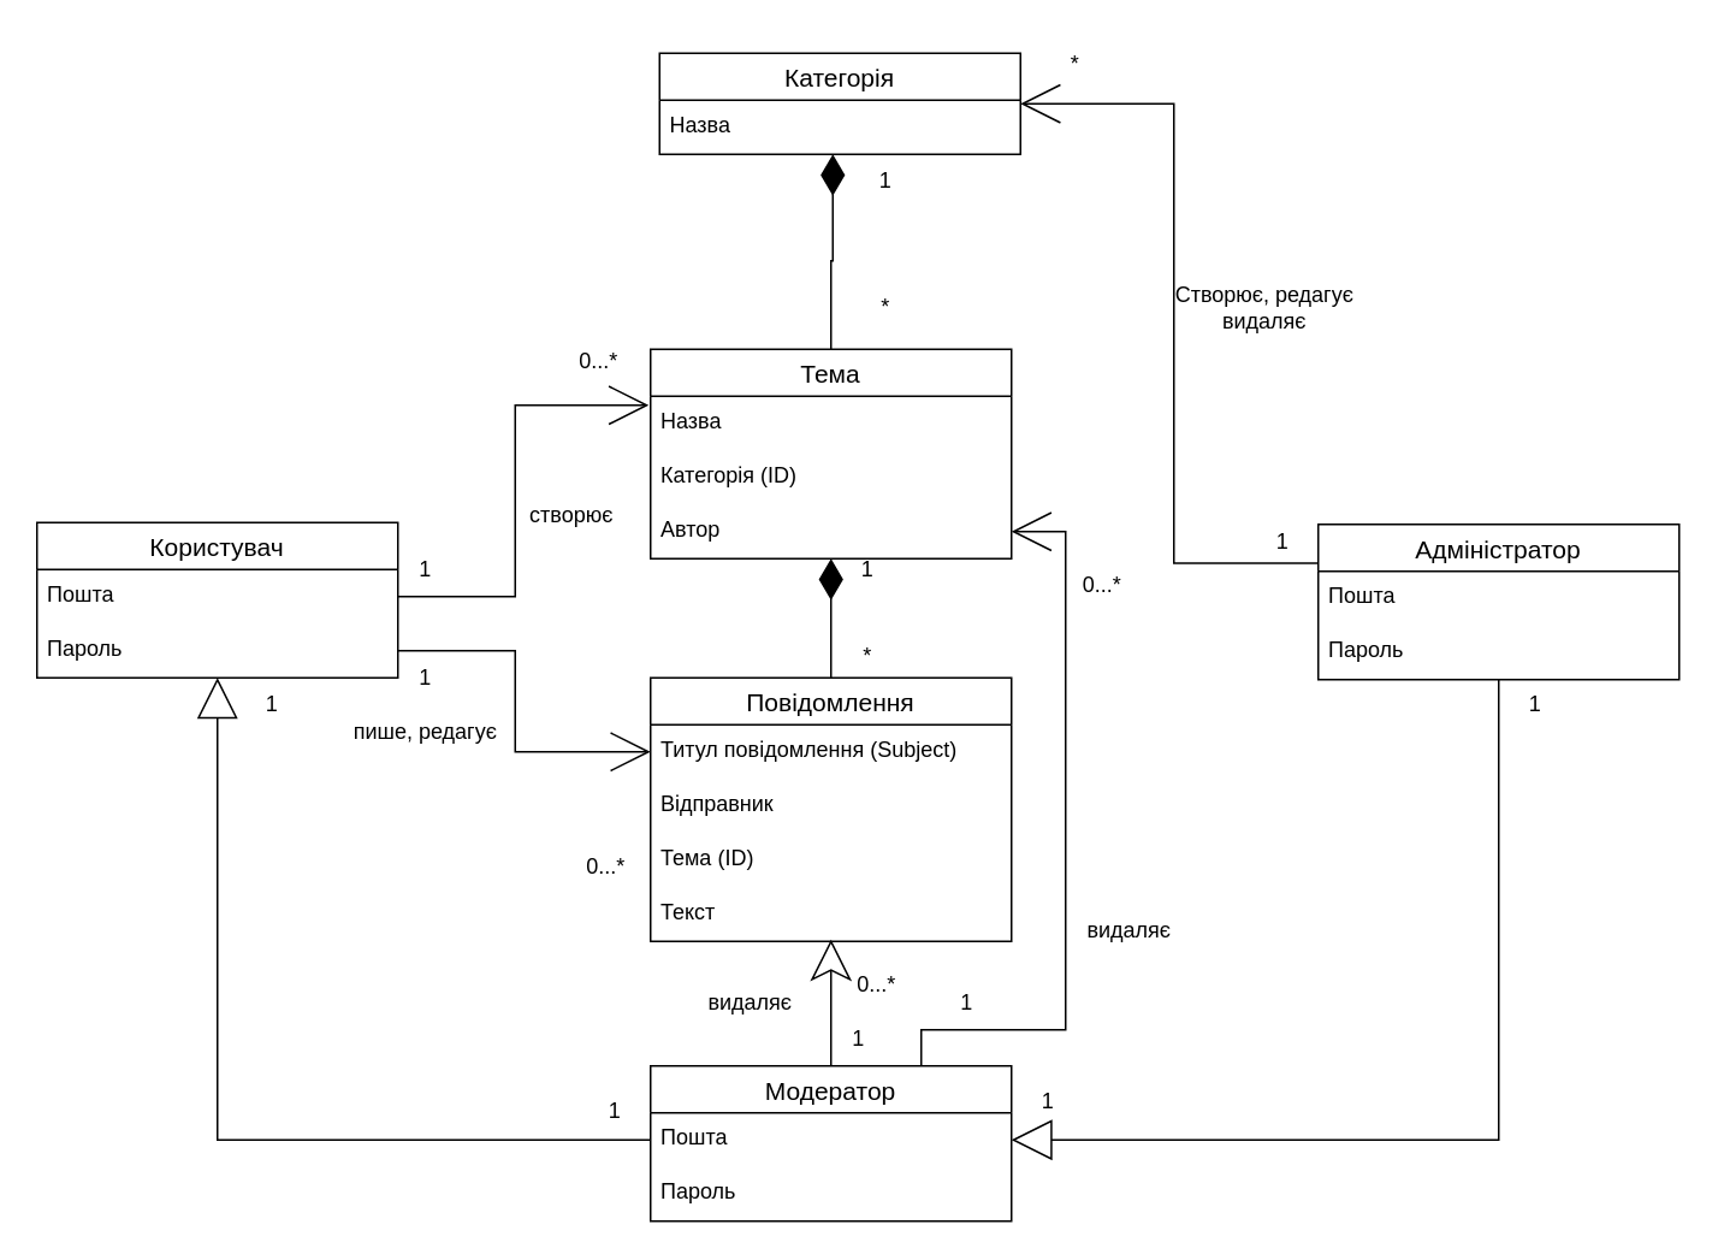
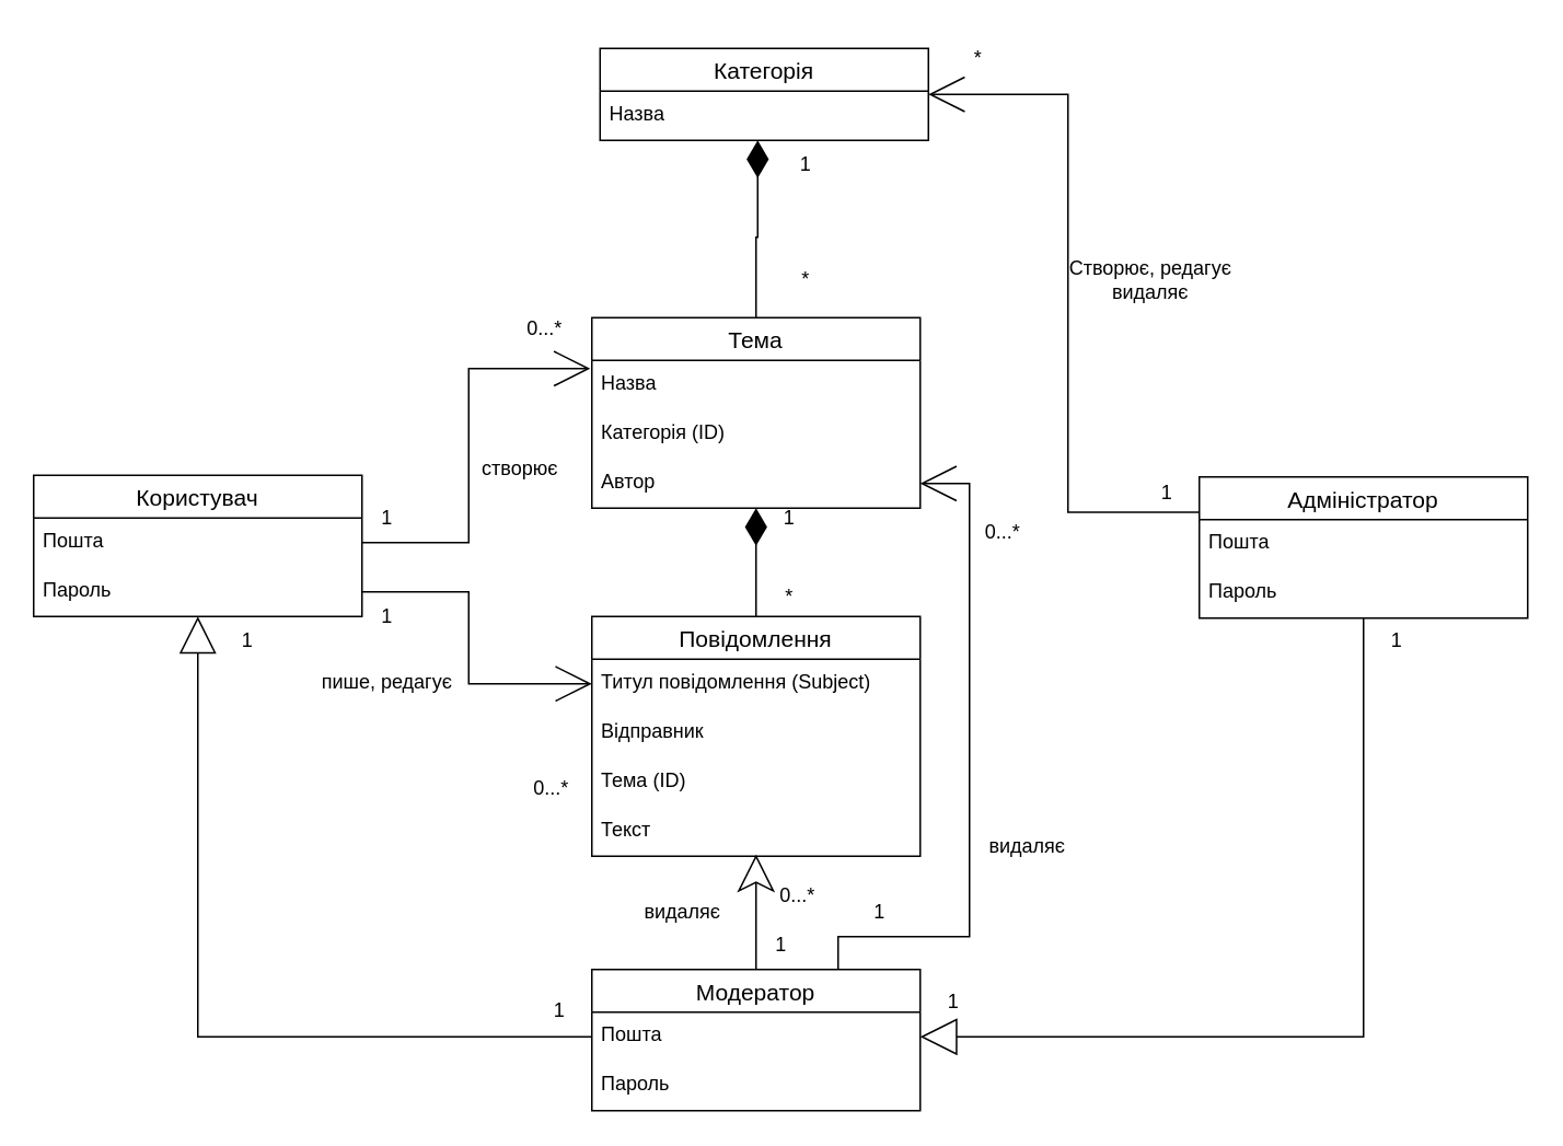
  <mxCell id="0" />
  <mxCell id="1" parent="0" />
  <mxCell id="2" value="Користувач" style="swimlane;fontStyle=0;childLayout=stackLayout;horizontal=1;startSize=26;horizontalStack=0;resizeParent=1;resizeParentMax=0;resizeLast=0;collapsible=1;marginBottom=0;align=center;fontSize=14;" vertex="1" parent="1"><mxGeometry x="20" y="289" width="200" height="86" as="geometry"><mxRectangle x="590" y="340" width="130" height="40" as="alternateBounds" /></mxGeometry></mxCell>
  <mxCell id="3" value="Пошта" style="text;strokeColor=none;fillColor=none;spacingLeft=4;spacingRight=4;overflow=hidden;rotatable=0;points=[[0,0.5],[1,0.5]];portConstraint=eastwest;fontSize=12;" vertex="1" parent="2"><mxGeometry y="26" width="200" height="30" as="geometry" /></mxCell>
  <mxCell id="4" value="Пароль" style="text;strokeColor=none;fillColor=none;spacingLeft=4;spacingRight=4;overflow=hidden;rotatable=0;points=[[0,0.5],[1,0.5]];portConstraint=eastwest;fontSize=12;" vertex="1" parent="2"><mxGeometry y="56" width="200" height="30" as="geometry" /></mxCell>
  <mxCell id="5" style="edgeStyle=orthogonalEdgeStyle;rounded=0;orthogonalLoop=1;jettySize=auto;html=1;exitX=0.5;exitY=0;exitDx=0;exitDy=0;entryX=0.5;entryY=0.967;entryDx=0;entryDy=0;entryPerimeter=0;strokeWidth=1;endArrow=classic;endFill=0;endSize=20;" edge="1" parent="1" source="7" target="27"><mxGeometry relative="1" as="geometry" /></mxCell>
  <mxCell id="6" style="edgeStyle=orthogonalEdgeStyle;rounded=0;orthogonalLoop=1;jettySize=auto;html=1;exitX=0.75;exitY=0;exitDx=0;exitDy=0;entryX=1;entryY=0.5;entryDx=0;entryDy=0;strokeWidth=1;endArrow=open;endFill=0;endSize=20;" edge="1" parent="1" source="7" target="21"><mxGeometry relative="1" as="geometry"><Array as="points"><mxPoint x="510" y="570" /><mxPoint x="590" y="570" /><mxPoint x="590" y="294" /></Array></mxGeometry></mxCell>
  <mxCell id="7" value="Модератор" style="swimlane;fontStyle=0;childLayout=stackLayout;horizontal=1;startSize=26;horizontalStack=0;resizeParent=1;resizeParentMax=0;resizeLast=0;collapsible=1;marginBottom=0;align=center;fontSize=14;" vertex="1" parent="1"><mxGeometry x="360" y="590" width="200" height="86" as="geometry"><mxRectangle x="590" y="340" width="130" height="40" as="alternateBounds" /></mxGeometry></mxCell>
  <mxCell id="8" value="Пошта" style="text;strokeColor=none;fillColor=none;spacingLeft=4;spacingRight=4;overflow=hidden;rotatable=0;points=[[0,0.5],[1,0.5]];portConstraint=eastwest;fontSize=12;" vertex="1" parent="7"><mxGeometry y="26" width="200" height="30" as="geometry" /></mxCell>
  <mxCell id="9" value="Пароль" style="text;strokeColor=none;fillColor=none;spacingLeft=4;spacingRight=4;overflow=hidden;rotatable=0;points=[[0,0.5],[1,0.5]];portConstraint=eastwest;fontSize=12;" vertex="1" parent="7"><mxGeometry y="56" width="200" height="30" as="geometry" /></mxCell>
  <mxCell id="10" style="edgeStyle=orthogonalEdgeStyle;rounded=0;orthogonalLoop=1;jettySize=auto;html=1;exitX=0.5;exitY=1;exitDx=0;exitDy=0;entryX=1;entryY=0.5;entryDx=0;entryDy=0;strokeWidth=1;endArrow=block;endFill=0;endSize=20;" edge="1" parent="1" source="12" target="8"><mxGeometry relative="1" as="geometry" /></mxCell>
  <mxCell id="11" style="edgeStyle=orthogonalEdgeStyle;rounded=0;orthogonalLoop=1;jettySize=auto;html=1;exitX=0;exitY=0.25;exitDx=0;exitDy=0;entryX=1;entryY=0.5;entryDx=0;entryDy=0;strokeWidth=1;endArrow=open;endFill=0;endSize=20;" edge="1" parent="1" source="12" target="15"><mxGeometry relative="1" as="geometry"><Array as="points"><mxPoint x="650" y="312" /><mxPoint x="650" y="57" /></Array></mxGeometry></mxCell>
  <mxCell id="12" value="Адміністратор" style="swimlane;fontStyle=0;childLayout=stackLayout;horizontal=1;startSize=26;horizontalStack=0;resizeParent=1;resizeParentMax=0;resizeLast=0;collapsible=1;marginBottom=0;align=center;fontSize=14;" vertex="1" parent="1"><mxGeometry x="730" y="290" width="200" height="86" as="geometry"><mxRectangle x="590" y="340" width="130" height="40" as="alternateBounds" /></mxGeometry></mxCell>
  <mxCell id="13" value="Пошта" style="text;strokeColor=none;fillColor=none;spacingLeft=4;spacingRight=4;overflow=hidden;rotatable=0;points=[[0,0.5],[1,0.5]];portConstraint=eastwest;fontSize=12;" vertex="1" parent="12"><mxGeometry y="26" width="200" height="30" as="geometry" /></mxCell>
  <mxCell id="14" value="Пароль" style="text;strokeColor=none;fillColor=none;spacingLeft=4;spacingRight=4;overflow=hidden;rotatable=0;points=[[0,0.5],[1,0.5]];portConstraint=eastwest;fontSize=12;" vertex="1" parent="12"><mxGeometry y="56" width="200" height="30" as="geometry" /></mxCell>
  <mxCell id="15" value="Категорія" style="swimlane;fontStyle=0;childLayout=stackLayout;horizontal=1;startSize=26;horizontalStack=0;resizeParent=1;resizeParentMax=0;resizeLast=0;collapsible=1;marginBottom=0;align=center;fontSize=14;" vertex="1" parent="1"><mxGeometry x="365" y="29" width="200" height="56" as="geometry"><mxRectangle x="590" y="340" width="130" height="40" as="alternateBounds" /></mxGeometry></mxCell>
  <mxCell id="16" value="Назва" style="text;strokeColor=none;fillColor=none;spacingLeft=4;spacingRight=4;overflow=hidden;rotatable=0;points=[[0,0.5],[1,0.5]];portConstraint=eastwest;fontSize=12;" vertex="1" parent="15"><mxGeometry y="26" width="200" height="30" as="geometry" /></mxCell>
  <mxCell id="17" style="edgeStyle=orthogonalEdgeStyle;rounded=0;orthogonalLoop=1;jettySize=auto;html=1;exitX=0.5;exitY=0;exitDx=0;exitDy=0;strokeWidth=1;endArrow=diamondThin;endFill=1;endSize=20;entryX=0.48;entryY=1;entryDx=0;entryDy=0;entryPerimeter=0;" edge="1" parent="1" source="18" target="16"><mxGeometry relative="1" as="geometry"><mxPoint x="460" y="90" as="targetPoint" /></mxGeometry></mxCell>
  <mxCell id="18" value="Тема" style="swimlane;fontStyle=0;childLayout=stackLayout;horizontal=1;startSize=26;horizontalStack=0;resizeParent=1;resizeParentMax=0;resizeLast=0;collapsible=1;marginBottom=0;align=center;fontSize=14;" vertex="1" parent="1"><mxGeometry x="360" y="193" width="200" height="116" as="geometry"><mxRectangle x="590" y="340" width="130" height="40" as="alternateBounds" /></mxGeometry></mxCell>
  <mxCell id="19" value="Назва" style="text;strokeColor=none;fillColor=none;spacingLeft=4;spacingRight=4;overflow=hidden;rotatable=0;points=[[0,0.5],[1,0.5]];portConstraint=eastwest;fontSize=12;" vertex="1" parent="18"><mxGeometry y="26" width="200" height="30" as="geometry" /></mxCell>
  <mxCell id="20" value="Категорія (ID)" style="text;strokeColor=none;fillColor=none;spacingLeft=4;spacingRight=4;overflow=hidden;rotatable=0;points=[[0,0.5],[1,0.5]];portConstraint=eastwest;fontSize=12;" vertex="1" parent="18"><mxGeometry y="56" width="200" height="30" as="geometry" /></mxCell>
  <mxCell id="21" value="Автор" style="text;strokeColor=none;fillColor=none;spacingLeft=4;spacingRight=4;overflow=hidden;rotatable=0;points=[[0,0.5],[1,0.5]];portConstraint=eastwest;fontSize=12;" vertex="1" parent="18"><mxGeometry y="86" width="200" height="30" as="geometry" /></mxCell>
  <mxCell id="22" style="edgeStyle=orthogonalEdgeStyle;rounded=0;orthogonalLoop=1;jettySize=auto;html=1;exitX=0.5;exitY=0;exitDx=0;exitDy=0;entryX=0.5;entryY=1;entryDx=0;entryDy=0;strokeWidth=1;endArrow=diamondThin;endFill=1;endSize=20;" edge="1" parent="1" source="23" target="18"><mxGeometry relative="1" as="geometry" /></mxCell>
  <mxCell id="23" value="Повідомлення" style="swimlane;fontStyle=0;childLayout=stackLayout;horizontal=1;startSize=26;horizontalStack=0;resizeParent=1;resizeParentMax=0;resizeLast=0;collapsible=1;marginBottom=0;align=center;fontSize=14;" vertex="1" parent="1"><mxGeometry x="360" y="375" width="200" height="146" as="geometry"><mxRectangle x="590" y="340" width="130" height="40" as="alternateBounds" /></mxGeometry></mxCell>
  <mxCell id="24" value="Титул повідомлення (Subject)" style="text;strokeColor=none;fillColor=none;spacingLeft=4;spacingRight=4;overflow=hidden;rotatable=0;points=[[0,0.5],[1,0.5]];portConstraint=eastwest;fontSize=12;" vertex="1" parent="23"><mxGeometry y="26" width="200" height="30" as="geometry" /></mxCell>
  <mxCell id="25" value="Відправник" style="text;strokeColor=none;fillColor=none;spacingLeft=4;spacingRight=4;overflow=hidden;rotatable=0;points=[[0,0.5],[1,0.5]];portConstraint=eastwest;fontSize=12;" vertex="1" parent="23"><mxGeometry y="56" width="200" height="30" as="geometry" /></mxCell>
  <mxCell id="26" value="Тема (ID)" style="text;strokeColor=none;fillColor=none;spacingLeft=4;spacingRight=4;overflow=hidden;rotatable=0;points=[[0,0.5],[1,0.5]];portConstraint=eastwest;fontSize=12;" vertex="1" parent="23"><mxGeometry y="86" width="200" height="30" as="geometry" /></mxCell>
  <mxCell id="27" value="Текст" style="text;strokeColor=none;fillColor=none;spacingLeft=4;spacingRight=4;overflow=hidden;rotatable=0;points=[[0,0.5],[1,0.5]];portConstraint=eastwest;fontSize=12;" vertex="1" parent="23"><mxGeometry y="116" width="200" height="30" as="geometry" /></mxCell>
  <mxCell id="28" style="edgeStyle=orthogonalEdgeStyle;rounded=0;orthogonalLoop=1;jettySize=auto;html=1;exitX=0;exitY=0.5;exitDx=0;exitDy=0;entryX=0.5;entryY=1;entryDx=0;entryDy=0;endArrow=block;endFill=0;strokeWidth=1;endSize=20;" edge="1" parent="1" source="8" target="2"><mxGeometry relative="1" as="geometry" /></mxCell>
  <mxCell id="29" value="1" style="text;html=1;align=center;verticalAlign=middle;resizable=0;points=[];autosize=1;strokeColor=none;fillColor=none;" vertex="1" parent="1"><mxGeometry x="325" y="600" width="30" height="30" as="geometry" /></mxCell>
  <mxCell id="30" value="1" style="text;html=1;align=center;verticalAlign=middle;resizable=0;points=[];autosize=1;strokeColor=none;fillColor=none;" vertex="1" parent="1"><mxGeometry x="135" y="375" width="30" height="30" as="geometry" /></mxCell>
  <mxCell id="31" value="1" style="text;html=1;align=center;verticalAlign=middle;resizable=0;points=[];autosize=1;strokeColor=none;fillColor=none;" vertex="1" parent="1"><mxGeometry x="565" y="595" width="30" height="30" as="geometry" /></mxCell>
  <mxCell id="32" value="1" style="text;html=1;align=center;verticalAlign=middle;resizable=0;points=[];autosize=1;strokeColor=none;fillColor=none;" vertex="1" parent="1"><mxGeometry x="835" y="375" width="30" height="30" as="geometry" /></mxCell>
  <mxCell id="33" value="1" style="text;html=1;align=center;verticalAlign=middle;resizable=0;points=[];autosize=1;strokeColor=none;fillColor=none;" vertex="1" parent="1"><mxGeometry x="475" y="85" width="30" height="30" as="geometry" /></mxCell>
  <mxCell id="34" value="*" style="text;html=1;align=center;verticalAlign=middle;resizable=0;points=[];autosize=1;strokeColor=none;fillColor=none;" vertex="1" parent="1"><mxGeometry x="475" y="155" width="30" height="30" as="geometry" /></mxCell>
  <mxCell id="35" value="1" style="text;html=1;align=center;verticalAlign=middle;resizable=0;points=[];autosize=1;strokeColor=none;fillColor=none;" vertex="1" parent="1"><mxGeometry x="465" y="300" width="30" height="30" as="geometry" /></mxCell>
  <mxCell id="36" value="*" style="text;html=1;align=center;verticalAlign=middle;resizable=0;points=[];autosize=1;strokeColor=none;fillColor=none;" vertex="1" parent="1"><mxGeometry x="465" y="348" width="30" height="30" as="geometry" /></mxCell>
  <mxCell id="37" style="edgeStyle=orthogonalEdgeStyle;rounded=0;orthogonalLoop=1;jettySize=auto;html=1;exitX=1;exitY=0.5;exitDx=0;exitDy=0;entryX=0;entryY=0.5;entryDx=0;entryDy=0;strokeWidth=1;endArrow=open;endFill=0;endSize=20;" edge="1" parent="1" source="4" target="24"><mxGeometry relative="1" as="geometry" /></mxCell>
  <mxCell id="38" value="1" style="text;html=1;align=center;verticalAlign=middle;resizable=0;points=[];autosize=1;strokeColor=none;fillColor=none;" vertex="1" parent="1"><mxGeometry x="220" y="300" width="30" height="30" as="geometry" /></mxCell>
  <mxCell id="39" value="0...*" style="text;html=1;align=center;verticalAlign=middle;resizable=0;points=[];autosize=1;strokeColor=none;fillColor=none;" vertex="1" parent="1"><mxGeometry x="315" y="465" width="40" height="30" as="geometry" /></mxCell>
- <mxCell id="40" value="пише, редагує" style="text;html=1;align=center;verticalAlign=middle;resizable=0;points=[];autosize=1;strokeColor=none;fillColor=none;" vertex="1" parent="1"><mxGeometry x="185" y="390" width="100" height="30" as="geometry" /></mxCell>
+ <mxCell id="40" value="пише, редагує" style="text;html=1;align=center;verticalAlign=middle;resizable=0;points=[];autosize=1;strokeColor=none;fillColor=none;" vertex="1" parent="1"><mxGeometry x="185" y="400" width="100" height="30" as="geometry" /></mxCell>
  <mxCell id="41" style="edgeStyle=orthogonalEdgeStyle;rounded=0;orthogonalLoop=1;jettySize=auto;html=1;entryX=-0.005;entryY=0.167;entryDx=0;entryDy=0;strokeWidth=1;endArrow=open;endFill=0;endSize=20;exitX=1;exitY=0.5;exitDx=0;exitDy=0;entryPerimeter=0;" edge="1" parent="1" source="3" target="19"><mxGeometry relative="1" as="geometry"><mxPoint x="240" y="370" as="sourcePoint" /><mxPoint x="370" y="455" as="targetPoint" /></mxGeometry></mxCell>
  <mxCell id="42" value="створює" style="text;html=1;align=center;verticalAlign=middle;resizable=0;points=[];autosize=1;strokeColor=none;fillColor=none;" vertex="1" parent="1"><mxGeometry x="281" y="270" width="70" height="30" as="geometry" /></mxCell>
  <mxCell id="43" value="1" style="text;html=1;align=center;verticalAlign=middle;resizable=0;points=[];autosize=1;strokeColor=none;fillColor=none;" vertex="1" parent="1"><mxGeometry x="220" y="360" width="30" height="30" as="geometry" /></mxCell>
  <mxCell id="44" value="видаляє" style="text;html=1;align=center;verticalAlign=middle;resizable=0;points=[];autosize=1;strokeColor=none;fillColor=none;" vertex="1" parent="1"><mxGeometry x="380" y="540" width="70" height="30" as="geometry" /></mxCell>
  <mxCell id="45" value="видаляє" style="text;html=1;align=center;verticalAlign=middle;resizable=0;points=[];autosize=1;strokeColor=none;fillColor=none;" vertex="1" parent="1"><mxGeometry x="590" y="500" width="70" height="30" as="geometry" /></mxCell>
  <mxCell id="46" value="1" style="text;html=1;align=center;verticalAlign=middle;resizable=0;points=[];autosize=1;strokeColor=none;fillColor=none;" vertex="1" parent="1"><mxGeometry x="460" y="560" width="30" height="30" as="geometry" /></mxCell>
  <mxCell id="47" value="0...*" style="text;html=1;align=center;verticalAlign=middle;resizable=0;points=[];autosize=1;strokeColor=none;fillColor=none;" vertex="1" parent="1"><mxGeometry x="311" y="185" width="40" height="30" as="geometry" /></mxCell>
  <mxCell id="48" value="0...*" style="text;html=1;align=center;verticalAlign=middle;resizable=0;points=[];autosize=1;strokeColor=none;fillColor=none;" vertex="1" parent="1"><mxGeometry x="465" y="530" width="40" height="30" as="geometry" /></mxCell>
  <mxCell id="49" value="1" style="text;html=1;align=center;verticalAlign=middle;resizable=0;points=[];autosize=1;strokeColor=none;fillColor=none;" vertex="1" parent="1"><mxGeometry x="520" y="540" width="30" height="30" as="geometry" /></mxCell>
  <mxCell id="50" value="0...*" style="text;html=1;align=center;verticalAlign=middle;resizable=0;points=[];autosize=1;strokeColor=none;fillColor=none;" vertex="1" parent="1"><mxGeometry x="590" y="309" width="40" height="30" as="geometry" /></mxCell>
  <mxCell id="51" value="1" style="text;html=1;align=center;verticalAlign=middle;resizable=0;points=[];autosize=1;strokeColor=none;fillColor=none;" vertex="1" parent="1"><mxGeometry x="695" y="285" width="30" height="30" as="geometry" /></mxCell>
  <mxCell id="52" value="*" style="text;html=1;align=center;verticalAlign=middle;resizable=0;points=[];autosize=1;strokeColor=none;fillColor=none;" vertex="1" parent="1"><mxGeometry x="580" y="20" width="30" height="30" as="geometry" /></mxCell>
  <mxCell id="53" value="&lt;div&gt;Створює, редагує&lt;/div&gt;&lt;div&gt;видаляє&lt;br&gt;&lt;/div&gt;" style="text;html=1;align=center;verticalAlign=middle;resizable=0;points=[];autosize=1;strokeColor=none;fillColor=none;" vertex="1" parent="1"><mxGeometry x="640" y="150" width="120" height="40" as="geometry" /></mxCell>
